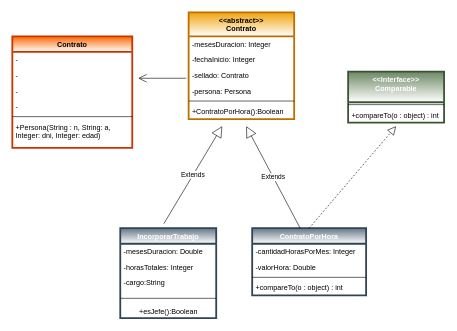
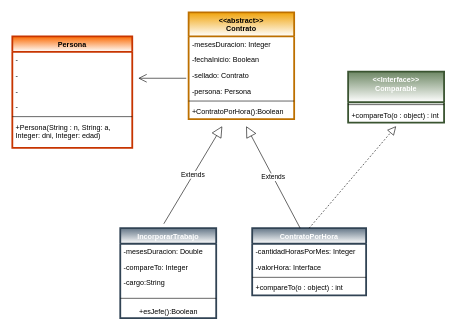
  <mxCell id="0" />
  <mxCell id="1" parent="0" />
- <mxCell id="2" value="Contrato" style="swimlane;fontStyle=1;align=center;verticalAlign=top;childLayout=stackLayout;horizontal=1;startSize=26;horizontalStack=0;resizeParent=1;resizeParentMax=0;resizeLast=0;collapsible=1;marginBottom=0;fillColor=#fa6800;fontColor=#000000;strokeColor=#C73500;gradientColor=#ffffff;strokeWidth=3;" parent="1" vertex="1"><mxGeometry x="20" y="60" width="200" height="186" as="geometry" /></mxCell>
+ <mxCell id="2" value="Persona" style="swimlane;fontStyle=1;align=center;verticalAlign=top;childLayout=stackLayout;horizontal=1;startSize=26;horizontalStack=0;resizeParent=1;resizeParentMax=0;resizeLast=0;collapsible=1;marginBottom=0;fillColor=#fa6800;fontColor=#000000;strokeColor=#C73500;gradientColor=#ffffff;strokeWidth=3;" parent="1" vertex="1"><mxGeometry x="20" y="60" width="200" height="186" as="geometry" /></mxCell>
  <mxCell id="3" value="-" style="text;strokeColor=none;fillColor=none;align=left;verticalAlign=top;spacingLeft=4;spacingRight=4;overflow=hidden;rotatable=0;points=[[0,0.5],[1,0.5]];portConstraint=eastwest;" parent="2" vertex="1"><mxGeometry y="26" width="200" height="26" as="geometry" /></mxCell>
  <mxCell id="4" value="-" style="text;strokeColor=none;fillColor=none;align=left;verticalAlign=top;spacingLeft=4;spacingRight=4;overflow=hidden;rotatable=0;points=[[0,0.5],[1,0.5]];portConstraint=eastwest;" parent="2" vertex="1"><mxGeometry y="52" width="200" height="26" as="geometry" /></mxCell>
  <mxCell id="5" value="-" style="text;strokeColor=none;fillColor=none;align=left;verticalAlign=top;spacingLeft=4;spacingRight=4;overflow=hidden;rotatable=0;points=[[0,0.5],[1,0.5]];portConstraint=eastwest;" parent="2" vertex="1"><mxGeometry y="78" width="200" height="26" as="geometry" /></mxCell>
  <mxCell id="6" value="-" style="text;strokeColor=none;fillColor=none;align=left;verticalAlign=top;spacingLeft=4;spacingRight=4;overflow=hidden;rotatable=0;points=[[0,0.5],[1,0.5]];portConstraint=eastwest;" parent="2" vertex="1"><mxGeometry y="104" width="200" height="26" as="geometry" /></mxCell>
  <mxCell id="7" value="" style="line;strokeWidth=1;fillColor=none;align=left;verticalAlign=middle;spacingTop=-1;spacingLeft=3;spacingRight=3;rotatable=0;labelPosition=right;points=[];portConstraint=eastwest;" parent="2" vertex="1"><mxGeometry y="130" width="200" height="8" as="geometry" /></mxCell>
  <mxCell id="8" value="+Persona(String : n, String: a, &#10;Integer: dni, Integer: edad)" style="text;strokeColor=none;fillColor=none;align=left;verticalAlign=top;spacingLeft=4;spacingRight=4;overflow=hidden;rotatable=0;points=[[0,0.5],[1,0.5]];portConstraint=eastwest;" parent="2" vertex="1"><mxGeometry y="138" width="200" height="48" as="geometry" /></mxCell>
  <mxCell id="9" value="&lt;&lt;abstract&gt;&gt;&#10;Contrato" style="swimlane;fontStyle=1;align=center;verticalAlign=top;childLayout=stackLayout;horizontal=1;startSize=40;horizontalStack=0;resizeParent=1;resizeParentMax=0;resizeLast=0;collapsible=1;marginBottom=0;fillColor=#f0a30a;fontColor=#000000;strokeColor=#BD7000;strokeWidth=3;gradientColor=#ffffff;" parent="1" vertex="1"><mxGeometry x="314" y="20" width="176" height="178" as="geometry" /></mxCell>
  <mxCell id="10" value="-mesesDuracion: Integer" style="text;strokeColor=none;fillColor=none;align=left;verticalAlign=top;spacingLeft=4;spacingRight=4;overflow=hidden;rotatable=0;points=[[0,0.5],[1,0.5]];portConstraint=eastwest;" parent="9" vertex="1"><mxGeometry y="40" width="176" height="26" as="geometry" /></mxCell>
- <mxCell id="11" value="-fechaInicio: Integer" style="text;strokeColor=none;fillColor=none;align=left;verticalAlign=top;spacingLeft=4;spacingRight=4;overflow=hidden;rotatable=0;points=[[0,0.5],[1,0.5]];portConstraint=eastwest;" parent="9" vertex="1"><mxGeometry y="66" width="176" height="26" as="geometry" /></mxCell>
+ <mxCell id="11" value="-fechaInicio: Boolean" style="text;strokeColor=none;fillColor=none;align=left;verticalAlign=top;spacingLeft=4;spacingRight=4;overflow=hidden;rotatable=0;points=[[0,0.5],[1,0.5]];portConstraint=eastwest;" parent="9" vertex="1"><mxGeometry y="66" width="176" height="26" as="geometry" /></mxCell>
  <mxCell id="12" value="-sellado: Contrato" style="text;strokeColor=none;fillColor=none;align=left;verticalAlign=top;spacingLeft=4;spacingRight=4;overflow=hidden;rotatable=0;points=[[0,0.5],[1,0.5]];portConstraint=eastwest;" parent="9" vertex="1"><mxGeometry y="92" width="176" height="26" as="geometry" /></mxCell>
  <mxCell id="13" value="-persona: Persona" style="text;strokeColor=none;fillColor=none;align=left;verticalAlign=top;spacingLeft=4;spacingRight=4;overflow=hidden;rotatable=0;points=[[0,0.5],[1,0.5]];portConstraint=eastwest;" parent="9" vertex="1"><mxGeometry y="118" width="176" height="26" as="geometry" /></mxCell>
  <mxCell id="14" value="" style="line;strokeWidth=1;fillColor=none;align=left;verticalAlign=middle;spacingTop=-1;spacingLeft=3;spacingRight=3;rotatable=0;labelPosition=right;points=[];portConstraint=eastwest;" parent="9" vertex="1"><mxGeometry y="144" width="176" height="8" as="geometry" /></mxCell>
  <mxCell id="15" value="+ContratoPorHora():Boolean" style="text;strokeColor=none;fillColor=none;align=left;verticalAlign=top;spacingLeft=4;spacingRight=4;overflow=hidden;rotatable=0;points=[[0,0.5],[1,0.5]];portConstraint=eastwest;" parent="9" vertex="1"><mxGeometry y="152" width="176" height="26" as="geometry" /></mxCell>
  <mxCell id="16" value="IncorporarTrabajo" style="swimlane;fontStyle=1;align=center;verticalAlign=top;childLayout=stackLayout;horizontal=1;startSize=26;horizontalStack=0;resizeParent=1;resizeParentMax=0;resizeLast=0;collapsible=1;marginBottom=0;fillColor=#647687;fontColor=#ffffff;strokeColor=#314354;gradientColor=#ffffff;strokeWidth=3;" parent="1" vertex="1"><mxGeometry x="200" y="380" width="160" height="150" as="geometry" /></mxCell>
  <mxCell id="17" value="-mesesDuracion: Double" style="text;strokeColor=none;fillColor=none;align=left;verticalAlign=top;spacingLeft=4;spacingRight=4;overflow=hidden;rotatable=0;points=[[0,0.5],[1,0.5]];portConstraint=eastwest;" parent="16" vertex="1"><mxGeometry y="26" width="160" height="26" as="geometry" /></mxCell>
- <mxCell id="18" value="-horasTotales: Integer" style="text;strokeColor=none;fillColor=none;align=left;verticalAlign=top;spacingLeft=4;spacingRight=4;overflow=hidden;rotatable=0;points=[[0,0.5],[1,0.5]];portConstraint=eastwest;" parent="16" vertex="1"><mxGeometry y="52" width="160" height="26" as="geometry" /></mxCell>
+ <mxCell id="18" value="-compareTo: Integer" style="text;strokeColor=none;fillColor=none;align=left;verticalAlign=top;spacingLeft=4;spacingRight=4;overflow=hidden;rotatable=0;points=[[0,0.5],[1,0.5]];portConstraint=eastwest;" parent="16" vertex="1"><mxGeometry y="52" width="160" height="26" as="geometry" /></mxCell>
  <mxCell id="19" value="-cargo:String" style="text;strokeColor=none;fillColor=none;align=left;verticalAlign=top;spacingLeft=4;spacingRight=4;overflow=hidden;rotatable=0;points=[[0,0.5],[1,0.5]];portConstraint=eastwest;" parent="16" vertex="1"><mxGeometry y="78" width="160" height="26" as="geometry" /></mxCell>
  <mxCell id="20" value="" style="line;strokeWidth=1;fillColor=none;align=left;verticalAlign=middle;spacingTop=-1;spacingLeft=3;spacingRight=3;rotatable=0;labelPosition=right;points=[];portConstraint=eastwest;" parent="16" vertex="1"><mxGeometry y="104" width="160" height="26" as="geometry" /></mxCell>
  <mxCell id="21" value="&lt;span style=&quot;text-align: left&quot;&gt;+esJefe():Boolean&lt;/span&gt;" style="text;html=1;align=center;verticalAlign=middle;resizable=0;points=[];autosize=1;strokeColor=none;fillColor=none;" parent="16" vertex="1"><mxGeometry y="130" width="160" height="20" as="geometry" /></mxCell>
  <mxCell id="22" value="ContratoPorHora" style="swimlane;fontStyle=1;align=center;verticalAlign=top;childLayout=stackLayout;horizontal=1;startSize=26;horizontalStack=0;resizeParent=1;resizeParentMax=0;resizeLast=0;collapsible=1;marginBottom=0;fillColor=#647687;fontColor=#ffffff;strokeColor=#314354;gradientColor=#ffffff;strokeWidth=3;" parent="1" vertex="1"><mxGeometry x="420" y="380" width="190" height="112" as="geometry" /></mxCell>
  <mxCell id="23" value="-cantidadHorasPorMes: Integer" style="text;strokeColor=none;fillColor=none;align=left;verticalAlign=top;spacingLeft=4;spacingRight=4;overflow=hidden;rotatable=0;points=[[0,0.5],[1,0.5]];portConstraint=eastwest;" parent="22" vertex="1"><mxGeometry y="26" width="190" height="26" as="geometry" /></mxCell>
- <mxCell id="24" value="-valorHora: Double" style="text;strokeColor=none;fillColor=none;align=left;verticalAlign=top;spacingLeft=4;spacingRight=4;overflow=hidden;rotatable=0;points=[[0,0.5],[1,0.5]];portConstraint=eastwest;" parent="22" vertex="1"><mxGeometry y="52" width="190" height="26" as="geometry" /></mxCell>
+ <mxCell id="24" value="-valorHora: Interface" style="text;strokeColor=none;fillColor=none;align=left;verticalAlign=top;spacingLeft=4;spacingRight=4;overflow=hidden;rotatable=0;points=[[0,0.5],[1,0.5]];portConstraint=eastwest;" parent="22" vertex="1"><mxGeometry y="52" width="190" height="26" as="geometry" /></mxCell>
  <mxCell id="25" value="" style="line;strokeWidth=1;fillColor=none;align=left;verticalAlign=middle;spacingTop=-1;spacingLeft=3;spacingRight=3;rotatable=0;labelPosition=right;points=[];portConstraint=eastwest;" parent="22" vertex="1"><mxGeometry y="78" width="190" height="8" as="geometry" /></mxCell>
  <mxCell id="26" value="+compareTo(o : object) : int" style="text;strokeColor=none;fillColor=none;align=left;verticalAlign=top;spacingLeft=4;spacingRight=4;overflow=hidden;rotatable=0;points=[[0,0.5],[1,0.5]];portConstraint=eastwest;" parent="22" vertex="1"><mxGeometry y="86" width="190" height="26" as="geometry" /></mxCell>
  <mxCell id="27" value="&lt;&lt;Interface&gt;&gt;&#10;Comparable" style="swimlane;fontStyle=1;align=center;verticalAlign=top;childLayout=stackLayout;horizontal=1;startSize=51;horizontalStack=0;resizeParent=1;resizeParentMax=0;resizeLast=0;collapsible=1;marginBottom=0;fillColor=#6d8764;fontColor=#ffffff;strokeColor=#3A5431;strokeWidth=3;gradientColor=#ffffff;" parent="1" vertex="1"><mxGeometry x="580" y="119" width="160" height="85" as="geometry" /></mxCell>
  <mxCell id="28" value="" style="line;strokeWidth=1;fillColor=none;align=left;verticalAlign=middle;spacingTop=-1;spacingLeft=3;spacingRight=3;rotatable=0;labelPosition=right;points=[];portConstraint=eastwest;" parent="27" vertex="1"><mxGeometry y="51" width="160" height="8" as="geometry" /></mxCell>
  <mxCell id="29" value="+compareTo(o : object) : int" style="text;strokeColor=none;fillColor=none;align=left;verticalAlign=top;spacingLeft=4;spacingRight=4;overflow=hidden;rotatable=0;points=[[0,0.5],[1,0.5]];portConstraint=eastwest;" parent="27" vertex="1"><mxGeometry y="59" width="160" height="26" as="geometry" /></mxCell>
  <mxCell id="30" value="" style="endArrow=open;endFill=0;endSize=12;html=1;rounded=0;" parent="1" edge="1"><mxGeometry width="160" relative="1" as="geometry"><mxPoint x="310" y="130" as="sourcePoint" /><mxPoint x="230" y="130" as="targetPoint" /></mxGeometry></mxCell>
  <mxCell id="31" value="Extends" style="endArrow=block;endSize=16;endFill=0;html=1;rounded=0;exitX=0.454;exitY=-0.049;exitDx=0;exitDy=0;exitPerimeter=0;" parent="1" source="16" edge="1"><mxGeometry width="160" relative="1" as="geometry"><mxPoint x="270" y="320" as="sourcePoint" /><mxPoint x="370" y="210" as="targetPoint" /></mxGeometry></mxCell>
  <mxCell id="32" value="Extends" style="endArrow=block;endSize=16;endFill=0;html=1;rounded=0;" parent="1" edge="1"><mxGeometry width="160" relative="1" as="geometry"><mxPoint x="500" y="380" as="sourcePoint" /><mxPoint x="410" y="210" as="targetPoint" /></mxGeometry></mxCell>
  <mxCell id="33" value="" style="endArrow=block;dashed=1;endFill=0;endSize=12;html=1;rounded=0;exitX=0.5;exitY=0;exitDx=0;exitDy=0;" parent="1" source="22" edge="1"><mxGeometry width="160" relative="1" as="geometry"><mxPoint x="510" y="290" as="sourcePoint" /><mxPoint x="660" y="210" as="targetPoint" /></mxGeometry></mxCell>
